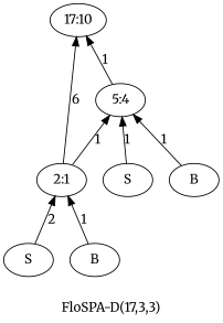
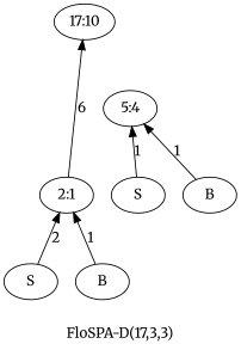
  digraph {
    fontname=Merriweather
    label="FloSPA-D(17,3,3)"
    rankdir=BT
    node [fontname=Merriweather]
    edge [fontname=Merriweather]
    n1 [label="17:10"]
    n2 [label="5:4"]
    n3 [label="2:1"]
    n4 [label=S]
    n5 [label=S]
    n6 [label=B]
    n7 [label=B]
-   n2 -> n1 [label=1]
    n3 -> n1 [label=6]
-   n3 -> n2 [label=1]
    n4 -> n2 [label=1]
    n5 -> n3 [label=2]
    n6 -> n2 [label=1]
    n7 -> n3 [label=1]
  }
